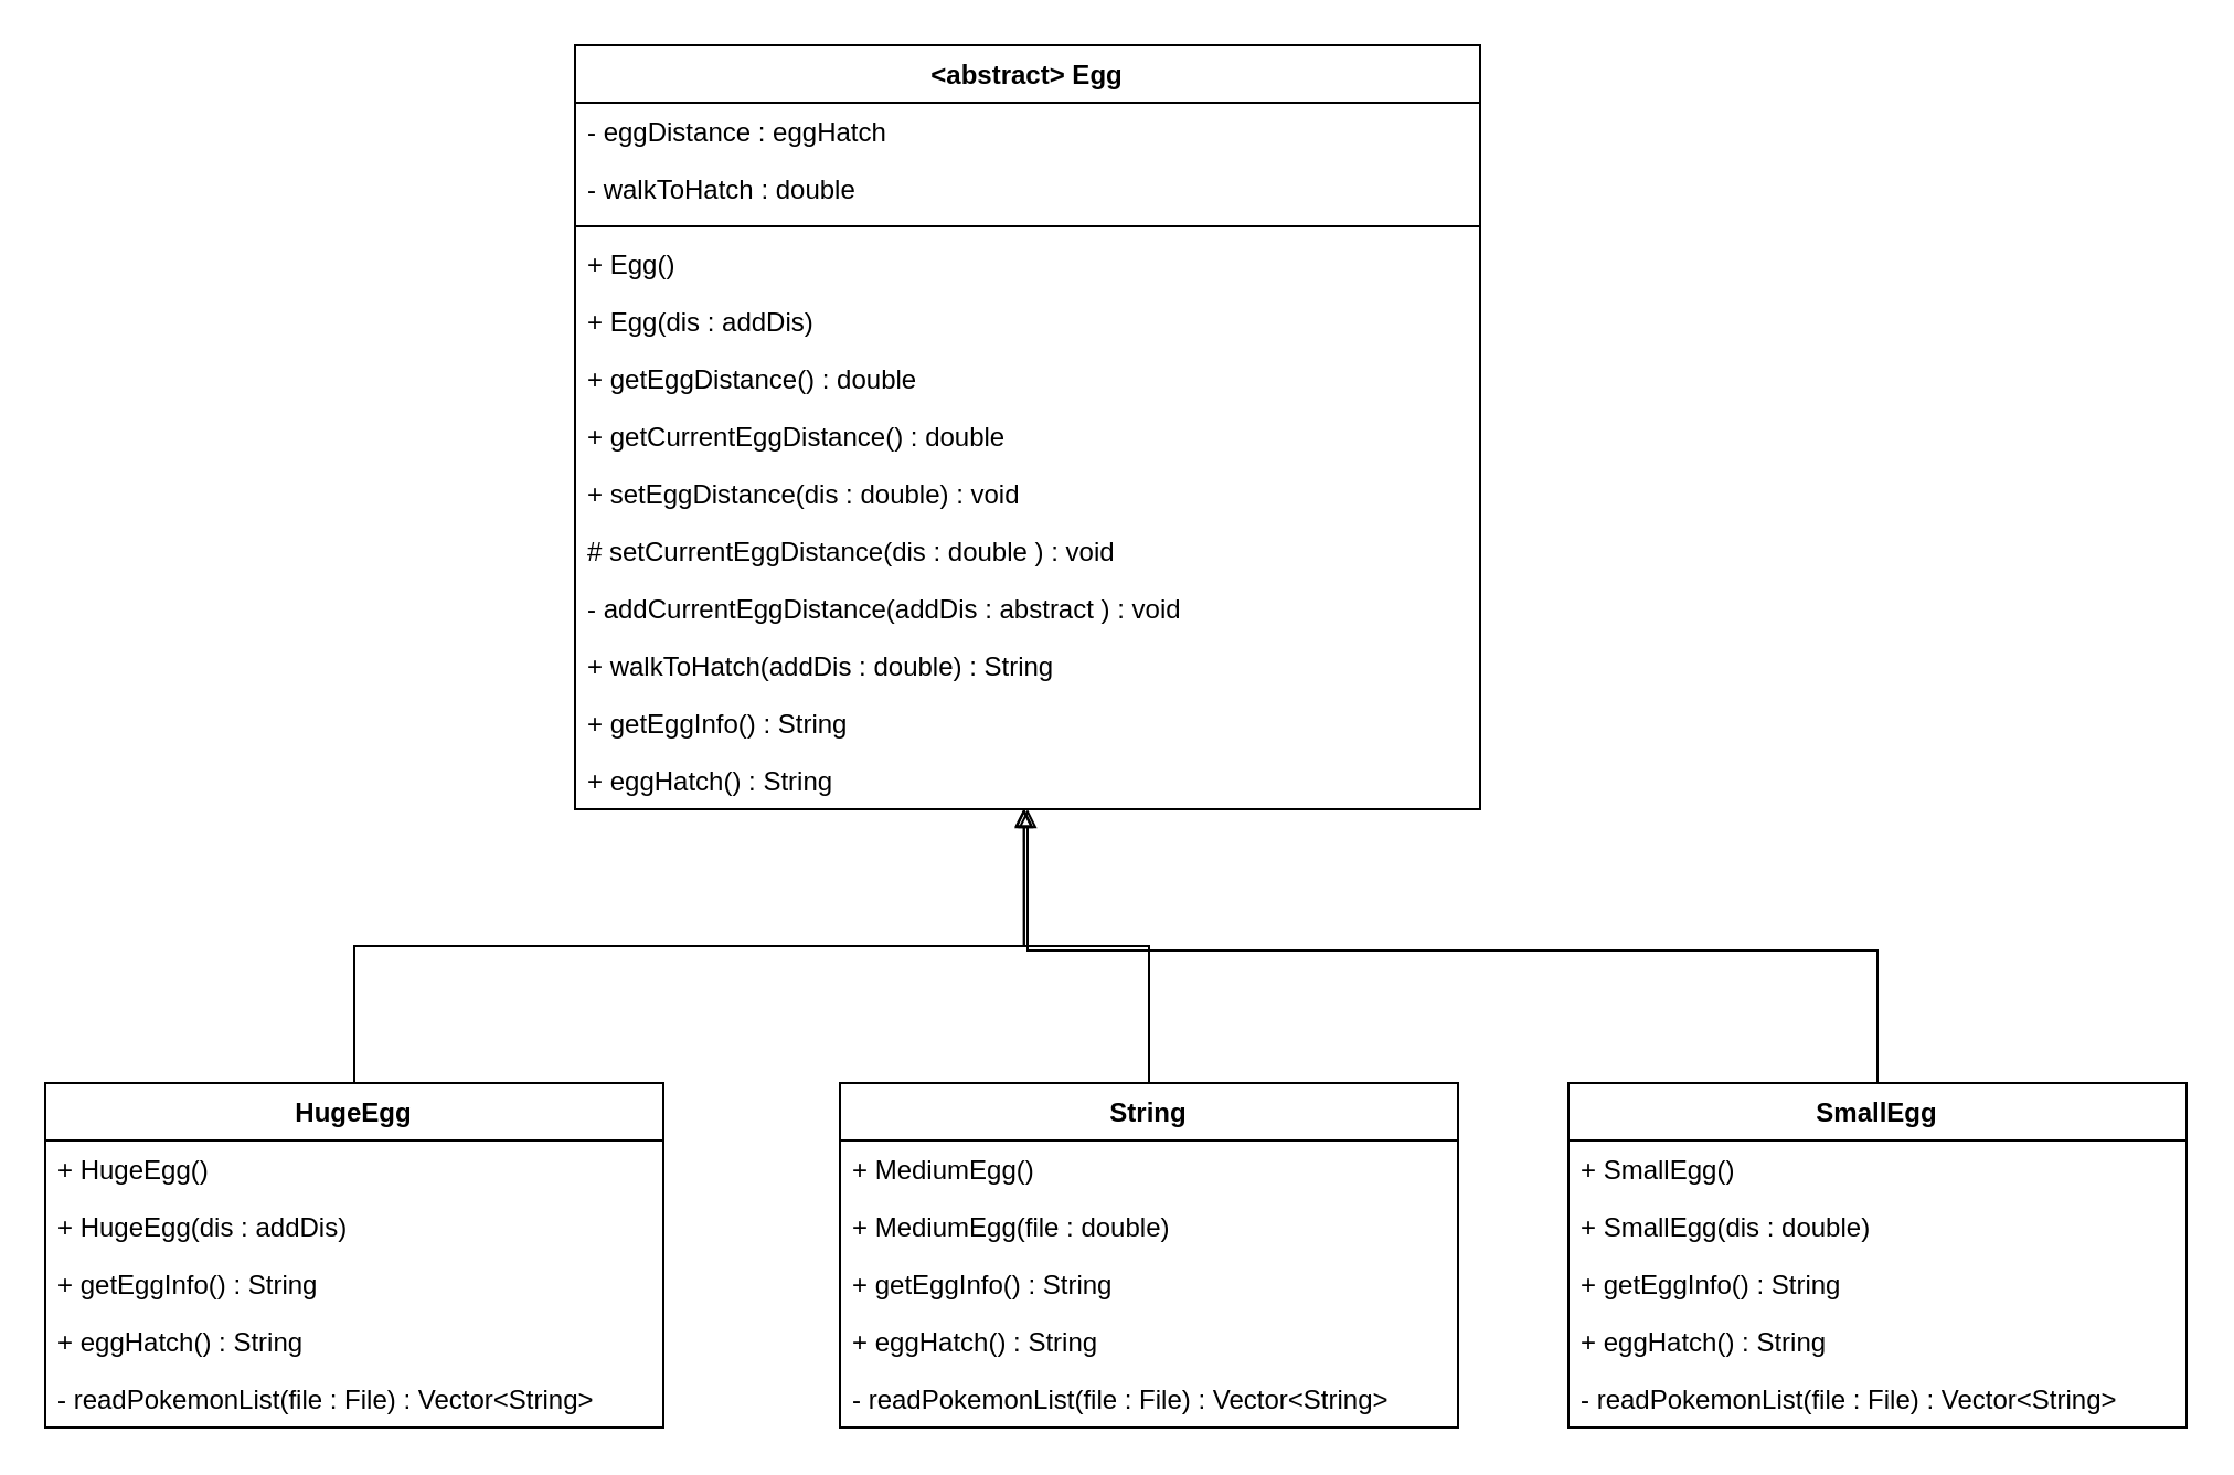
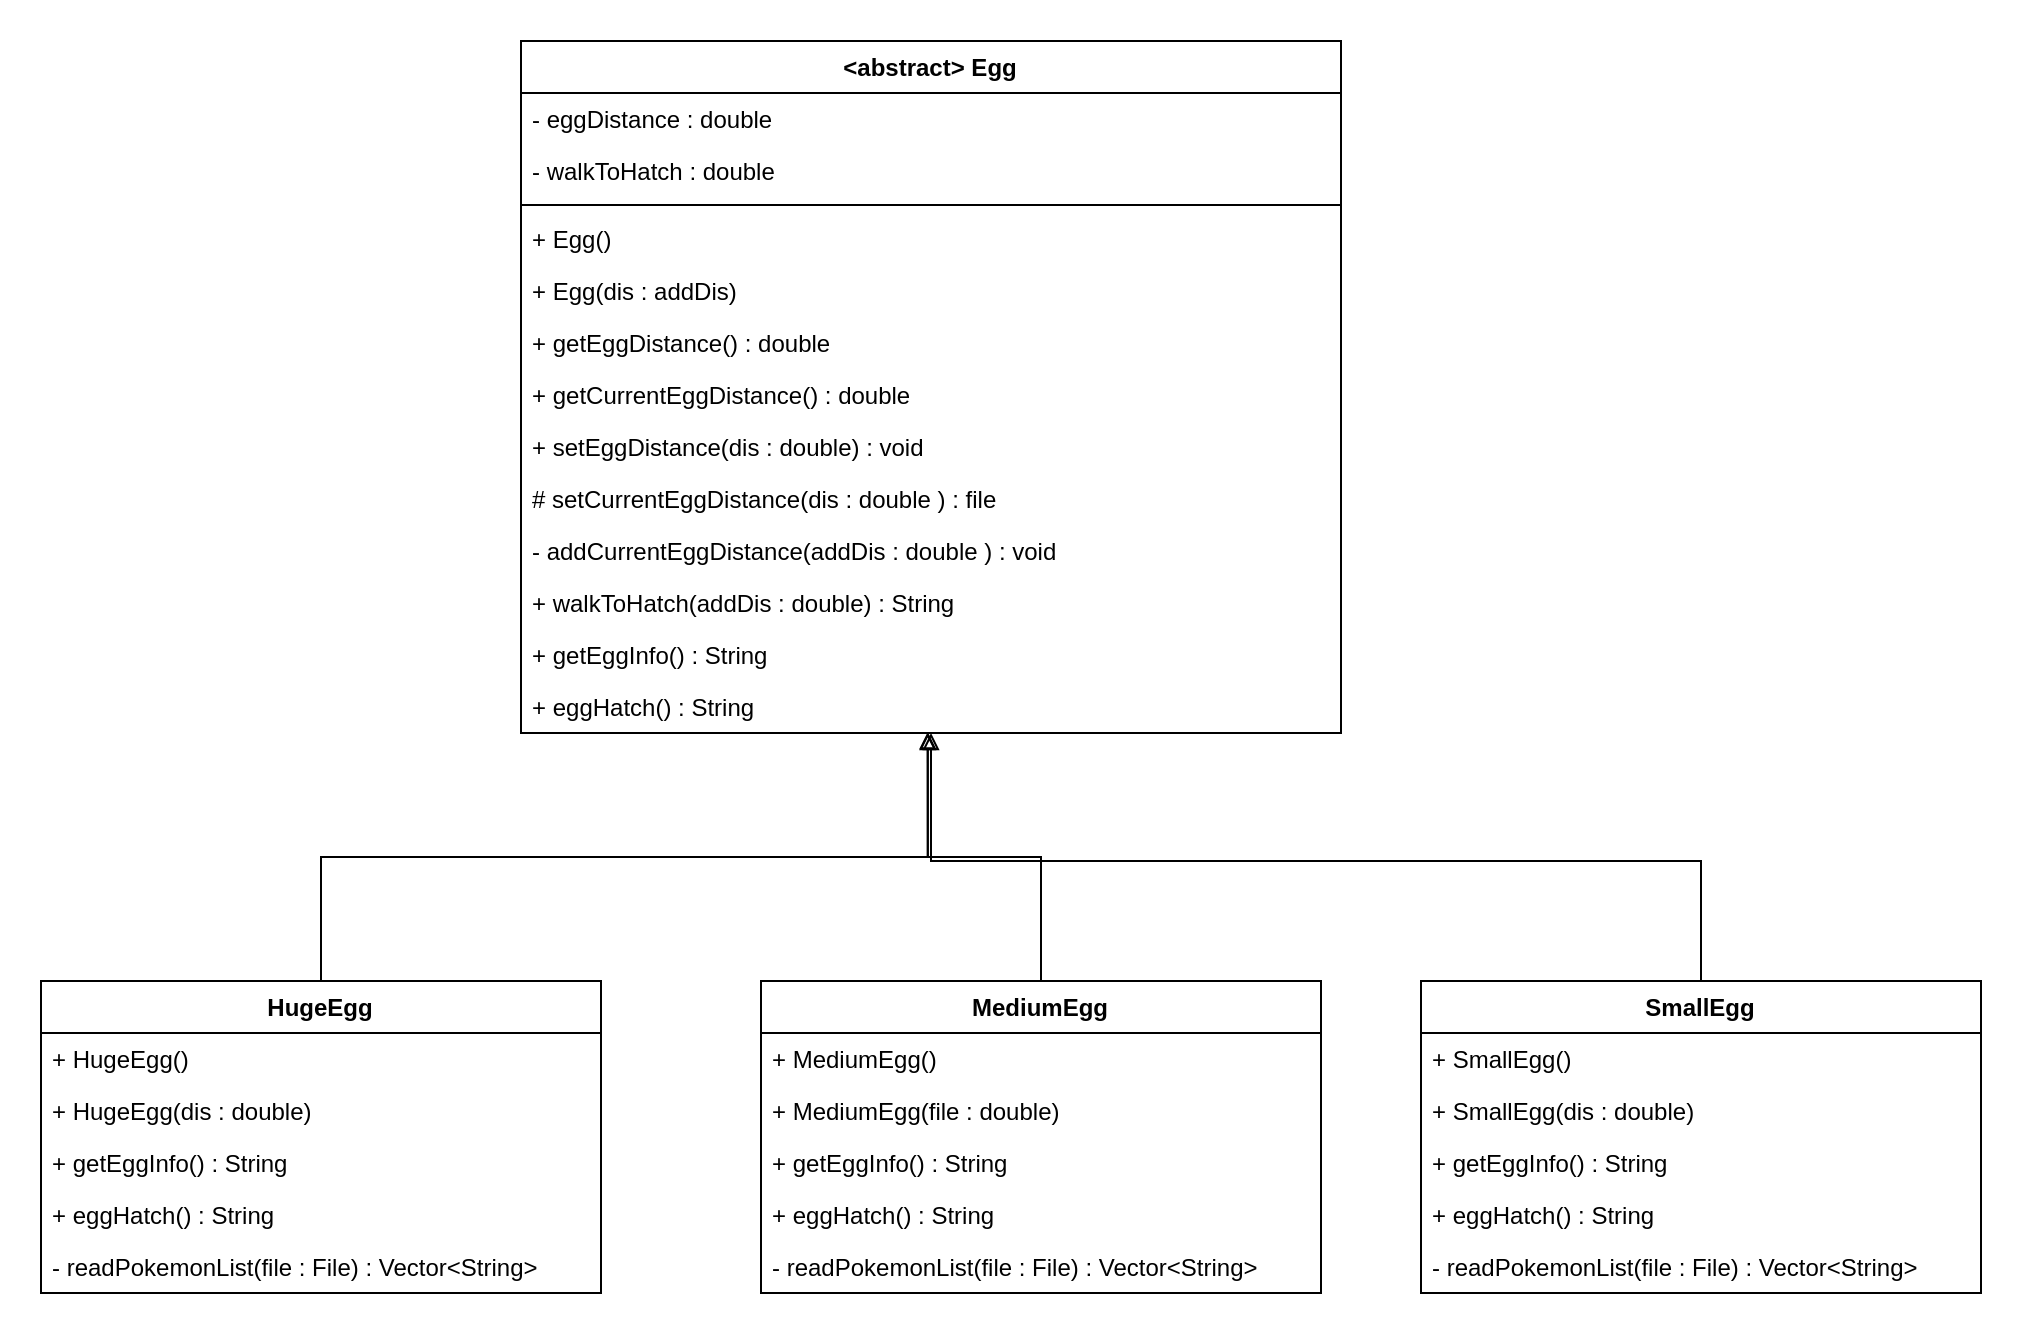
  <mxCell id="0" />
  <mxCell id="1" parent="0" />
  <mxCell id="2" value="&lt;abstract&gt; Egg" style="swimlane;fontStyle=1;align=center;verticalAlign=top;childLayout=stackLayout;horizontal=1;startSize=26;horizontalStack=0;resizeParent=1;resizeParentMax=0;resizeLast=0;collapsible=1;marginBottom=0;" vertex="1" parent="1"><mxGeometry x="260" y="20" width="410" height="346" as="geometry" /></mxCell>
- <mxCell id="3" value="- eggDistance : eggHatch" style="text;strokeColor=none;fillColor=none;align=left;verticalAlign=top;spacingLeft=4;spacingRight=4;overflow=hidden;rotatable=0;points=[[0,0.5],[1,0.5]];portConstraint=eastwest;" vertex="1" parent="2"><mxGeometry y="26" width="410" height="26" as="geometry" /></mxCell>
+ <mxCell id="3" value="- eggDistance : double" style="text;strokeColor=none;fillColor=none;align=left;verticalAlign=top;spacingLeft=4;spacingRight=4;overflow=hidden;rotatable=0;points=[[0,0.5],[1,0.5]];portConstraint=eastwest;" vertex="1" parent="2"><mxGeometry y="26" width="410" height="26" as="geometry" /></mxCell>
  <mxCell id="4" value="- walkToHatch : double" style="text;strokeColor=none;fillColor=none;align=left;verticalAlign=top;spacingLeft=4;spacingRight=4;overflow=hidden;rotatable=0;points=[[0,0.5],[1,0.5]];portConstraint=eastwest;" vertex="1" parent="2"><mxGeometry y="52" width="410" height="26" as="geometry" /></mxCell>
  <mxCell id="5" value="" style="line;strokeWidth=1;fillColor=none;align=left;verticalAlign=middle;spacingTop=-1;spacingLeft=3;spacingRight=3;rotatable=0;labelPosition=right;points=[];portConstraint=eastwest;" vertex="1" parent="2"><mxGeometry y="78" width="410" height="8" as="geometry" /></mxCell>
  <mxCell id="6" value="+ Egg() " style="text;strokeColor=none;fillColor=none;align=left;verticalAlign=top;spacingLeft=4;spacingRight=4;overflow=hidden;rotatable=0;points=[[0,0.5],[1,0.5]];portConstraint=eastwest;" vertex="1" parent="2"><mxGeometry y="86" width="410" height="26" as="geometry" /></mxCell>
  <mxCell id="7" value="+ Egg(dis : addDis) " style="text;strokeColor=none;fillColor=none;align=left;verticalAlign=top;spacingLeft=4;spacingRight=4;overflow=hidden;rotatable=0;points=[[0,0.5],[1,0.5]];portConstraint=eastwest;" vertex="1" parent="2"><mxGeometry y="112" width="410" height="26" as="geometry" /></mxCell>
  <mxCell id="8" value="+ getEggDistance() : double" style="text;strokeColor=none;fillColor=none;align=left;verticalAlign=top;spacingLeft=4;spacingRight=4;overflow=hidden;rotatable=0;points=[[0,0.5],[1,0.5]];portConstraint=eastwest;" vertex="1" parent="2"><mxGeometry y="138" width="410" height="26" as="geometry" /></mxCell>
  <mxCell id="9" value="+ getCurrentEggDistance() : double" style="text;strokeColor=none;fillColor=none;align=left;verticalAlign=top;spacingLeft=4;spacingRight=4;overflow=hidden;rotatable=0;points=[[0,0.5],[1,0.5]];portConstraint=eastwest;" vertex="1" parent="2"><mxGeometry y="164" width="410" height="26" as="geometry" /></mxCell>
  <mxCell id="10" value="+ setEggDistance(dis : double) : void" style="text;strokeColor=none;fillColor=none;align=left;verticalAlign=top;spacingLeft=4;spacingRight=4;overflow=hidden;rotatable=0;points=[[0,0.5],[1,0.5]];portConstraint=eastwest;" vertex="1" parent="2"><mxGeometry y="190" width="410" height="26" as="geometry" /></mxCell>
- <mxCell id="11" value="# setCurrentEggDistance(dis : double ) : void" style="text;strokeColor=none;fillColor=none;align=left;verticalAlign=top;spacingLeft=4;spacingRight=4;overflow=hidden;rotatable=0;points=[[0,0.5],[1,0.5]];portConstraint=eastwest;" vertex="1" parent="2"><mxGeometry y="216" width="410" height="26" as="geometry" /></mxCell>
- <mxCell id="12" value="- addCurrentEggDistance(addDis : abstract ) : void" style="text;strokeColor=none;fillColor=none;align=left;verticalAlign=top;spacingLeft=4;spacingRight=4;overflow=hidden;rotatable=0;points=[[0,0.5],[1,0.5]];portConstraint=eastwest;" vertex="1" parent="2"><mxGeometry y="242" width="410" height="26" as="geometry" /></mxCell>
+ <mxCell id="11" value="# setCurrentEggDistance(dis : double ) : file" style="text;strokeColor=none;fillColor=none;align=left;verticalAlign=top;spacingLeft=4;spacingRight=4;overflow=hidden;rotatable=0;points=[[0,0.5],[1,0.5]];portConstraint=eastwest;" vertex="1" parent="2"><mxGeometry y="216" width="410" height="26" as="geometry" /></mxCell>
+ <mxCell id="12" value="- addCurrentEggDistance(addDis : double ) : void" style="text;strokeColor=none;fillColor=none;align=left;verticalAlign=top;spacingLeft=4;spacingRight=4;overflow=hidden;rotatable=0;points=[[0,0.5],[1,0.5]];portConstraint=eastwest;" vertex="1" parent="2"><mxGeometry y="242" width="410" height="26" as="geometry" /></mxCell>
  <mxCell id="13" value="+ walkToHatch(addDis : double) : String" style="text;strokeColor=none;fillColor=none;align=left;verticalAlign=top;spacingLeft=4;spacingRight=4;overflow=hidden;rotatable=0;points=[[0,0.5],[1,0.5]];portConstraint=eastwest;" vertex="1" parent="2"><mxGeometry y="268" width="410" height="26" as="geometry" /></mxCell>
  <mxCell id="14" value="+ getEggInfo() : String" style="text;strokeColor=none;fillColor=none;align=left;verticalAlign=top;spacingLeft=4;spacingRight=4;overflow=hidden;rotatable=0;points=[[0,0.5],[1,0.5]];portConstraint=eastwest;" vertex="1" parent="2"><mxGeometry y="294" width="410" height="26" as="geometry" /></mxCell>
  <mxCell id="15" value="+ eggHatch() : String" style="text;strokeColor=none;fillColor=none;align=left;verticalAlign=top;spacingLeft=4;spacingRight=4;overflow=hidden;rotatable=0;points=[[0,0.5],[1,0.5]];portConstraint=eastwest;" vertex="1" parent="2"><mxGeometry y="320" width="410" height="26" as="geometry" /></mxCell>
  <mxCell id="16" style="edgeStyle=orthogonalEdgeStyle;rounded=0;orthogonalLoop=1;jettySize=auto;html=1;entryX=0.496;entryY=0.981;entryDx=0;entryDy=0;entryPerimeter=0;endArrow=block;endFill=0;" edge="1" parent="1" source="17" target="15"><mxGeometry relative="1" as="geometry" /></mxCell>
  <mxCell id="17" value="HugeEgg" style="swimlane;fontStyle=1;align=center;verticalAlign=top;childLayout=stackLayout;horizontal=1;startSize=26;horizontalStack=0;resizeParent=1;resizeParentMax=0;resizeLast=0;collapsible=1;marginBottom=0;" vertex="1" parent="1"><mxGeometry x="20" y="490" width="280" height="156" as="geometry" /></mxCell>
  <mxCell id="18" value="+ HugeEgg()" style="text;strokeColor=none;fillColor=none;align=left;verticalAlign=top;spacingLeft=4;spacingRight=4;overflow=hidden;rotatable=0;points=[[0,0.5],[1,0.5]];portConstraint=eastwest;" vertex="1" parent="17"><mxGeometry y="26" width="280" height="26" as="geometry" /></mxCell>
- <mxCell id="19" value="+ HugeEgg(dis : addDis)" style="text;strokeColor=none;fillColor=none;align=left;verticalAlign=top;spacingLeft=4;spacingRight=4;overflow=hidden;rotatable=0;points=[[0,0.5],[1,0.5]];portConstraint=eastwest;" vertex="1" parent="17"><mxGeometry y="52" width="280" height="26" as="geometry" /></mxCell>
+ <mxCell id="19" value="+ HugeEgg(dis : double)" style="text;strokeColor=none;fillColor=none;align=left;verticalAlign=top;spacingLeft=4;spacingRight=4;overflow=hidden;rotatable=0;points=[[0,0.5],[1,0.5]];portConstraint=eastwest;" vertex="1" parent="17"><mxGeometry y="52" width="280" height="26" as="geometry" /></mxCell>
  <mxCell id="20" value="+ getEggInfo() : String" style="text;strokeColor=none;fillColor=none;align=left;verticalAlign=top;spacingLeft=4;spacingRight=4;overflow=hidden;rotatable=0;points=[[0,0.5],[1,0.5]];portConstraint=eastwest;" vertex="1" parent="17"><mxGeometry y="78" width="280" height="26" as="geometry" /></mxCell>
  <mxCell id="21" value="+ eggHatch() : String" style="text;strokeColor=none;fillColor=none;align=left;verticalAlign=top;spacingLeft=4;spacingRight=4;overflow=hidden;rotatable=0;points=[[0,0.5],[1,0.5]];portConstraint=eastwest;" vertex="1" parent="17"><mxGeometry y="104" width="280" height="26" as="geometry" /></mxCell>
  <mxCell id="22" value="- readPokemonList(file : File) : Vector&lt;String&gt;" style="text;strokeColor=none;fillColor=none;align=left;verticalAlign=top;spacingLeft=4;spacingRight=4;overflow=hidden;rotatable=0;points=[[0,0.5],[1,0.5]];portConstraint=eastwest;" vertex="1" parent="17"><mxGeometry y="130" width="280" height="26" as="geometry" /></mxCell>
  <mxCell id="23" style="edgeStyle=orthogonalEdgeStyle;rounded=0;orthogonalLoop=1;jettySize=auto;html=1;endArrow=block;endFill=0;entryX=0.496;entryY=1;entryDx=0;entryDy=0;entryPerimeter=0;" edge="1" parent="1" source="24" target="15"><mxGeometry relative="1" as="geometry"><mxPoint x="460" y="370" as="targetPoint" /></mxGeometry></mxCell>
- <mxCell id="24" value="String" style="swimlane;fontStyle=1;align=center;verticalAlign=top;childLayout=stackLayout;horizontal=1;startSize=26;horizontalStack=0;resizeParent=1;resizeParentMax=0;resizeLast=0;collapsible=1;marginBottom=0;" vertex="1" parent="1"><mxGeometry x="380" y="490" width="280" height="156" as="geometry" /></mxCell>
+ <mxCell id="24" value="MediumEgg" style="swimlane;fontStyle=1;align=center;verticalAlign=top;childLayout=stackLayout;horizontal=1;startSize=26;horizontalStack=0;resizeParent=1;resizeParentMax=0;resizeLast=0;collapsible=1;marginBottom=0;" vertex="1" parent="1"><mxGeometry x="380" y="490" width="280" height="156" as="geometry" /></mxCell>
  <mxCell id="25" value="+ MediumEgg()" style="text;strokeColor=none;fillColor=none;align=left;verticalAlign=top;spacingLeft=4;spacingRight=4;overflow=hidden;rotatable=0;points=[[0,0.5],[1,0.5]];portConstraint=eastwest;" vertex="1" parent="24"><mxGeometry y="26" width="280" height="26" as="geometry" /></mxCell>
  <mxCell id="26" value="+ MediumEgg(file : double)" style="text;strokeColor=none;fillColor=none;align=left;verticalAlign=top;spacingLeft=4;spacingRight=4;overflow=hidden;rotatable=0;points=[[0,0.5],[1,0.5]];portConstraint=eastwest;" vertex="1" parent="24"><mxGeometry y="52" width="280" height="26" as="geometry" /></mxCell>
  <mxCell id="27" value="+ getEggInfo() : String" style="text;strokeColor=none;fillColor=none;align=left;verticalAlign=top;spacingLeft=4;spacingRight=4;overflow=hidden;rotatable=0;points=[[0,0.5],[1,0.5]];portConstraint=eastwest;" vertex="1" parent="24"><mxGeometry y="78" width="280" height="26" as="geometry" /></mxCell>
  <mxCell id="28" value="+ eggHatch() : String" style="text;strokeColor=none;fillColor=none;align=left;verticalAlign=top;spacingLeft=4;spacingRight=4;overflow=hidden;rotatable=0;points=[[0,0.5],[1,0.5]];portConstraint=eastwest;" vertex="1" parent="24"><mxGeometry y="104" width="280" height="26" as="geometry" /></mxCell>
  <mxCell id="29" value="- readPokemonList(file : File) : Vector&lt;String&gt;" style="text;strokeColor=none;fillColor=none;align=left;verticalAlign=top;spacingLeft=4;spacingRight=4;overflow=hidden;rotatable=0;points=[[0,0.5],[1,0.5]];portConstraint=eastwest;" vertex="1" parent="24"><mxGeometry y="130" width="280" height="26" as="geometry" /></mxCell>
  <mxCell id="30" style="edgeStyle=orthogonalEdgeStyle;rounded=0;orthogonalLoop=1;jettySize=auto;html=1;endArrow=block;endFill=0;" edge="1" parent="1" source="31" target="15"><mxGeometry relative="1" as="geometry"><mxPoint x="463" y="370" as="targetPoint" /><Array as="points"><mxPoint x="850" y="430" /><mxPoint x="465" y="430" /></Array></mxGeometry></mxCell>
  <mxCell id="31" value="SmallEgg" style="swimlane;fontStyle=1;align=center;verticalAlign=top;childLayout=stackLayout;horizontal=1;startSize=26;horizontalStack=0;resizeParent=1;resizeParentMax=0;resizeLast=0;collapsible=1;marginBottom=0;" vertex="1" parent="1"><mxGeometry x="710" y="490" width="280" height="156" as="geometry" /></mxCell>
  <mxCell id="32" value="+ SmallEgg()" style="text;strokeColor=none;fillColor=none;align=left;verticalAlign=top;spacingLeft=4;spacingRight=4;overflow=hidden;rotatable=0;points=[[0,0.5],[1,0.5]];portConstraint=eastwest;" vertex="1" parent="31"><mxGeometry y="26" width="280" height="26" as="geometry" /></mxCell>
  <mxCell id="33" value="+ SmallEgg(dis : double)" style="text;strokeColor=none;fillColor=none;align=left;verticalAlign=top;spacingLeft=4;spacingRight=4;overflow=hidden;rotatable=0;points=[[0,0.5],[1,0.5]];portConstraint=eastwest;" vertex="1" parent="31"><mxGeometry y="52" width="280" height="26" as="geometry" /></mxCell>
  <mxCell id="34" value="+ getEggInfo() : String" style="text;strokeColor=none;fillColor=none;align=left;verticalAlign=top;spacingLeft=4;spacingRight=4;overflow=hidden;rotatable=0;points=[[0,0.5],[1,0.5]];portConstraint=eastwest;" vertex="1" parent="31"><mxGeometry y="78" width="280" height="26" as="geometry" /></mxCell>
  <mxCell id="35" value="+ eggHatch() : String" style="text;strokeColor=none;fillColor=none;align=left;verticalAlign=top;spacingLeft=4;spacingRight=4;overflow=hidden;rotatable=0;points=[[0,0.5],[1,0.5]];portConstraint=eastwest;" vertex="1" parent="31"><mxGeometry y="104" width="280" height="26" as="geometry" /></mxCell>
  <mxCell id="36" value="- readPokemonList(file : File) : Vector&lt;String&gt;" style="text;strokeColor=none;fillColor=none;align=left;verticalAlign=top;spacingLeft=4;spacingRight=4;overflow=hidden;rotatable=0;points=[[0,0.5],[1,0.5]];portConstraint=eastwest;" vertex="1" parent="31"><mxGeometry y="130" width="280" height="26" as="geometry" /></mxCell>
